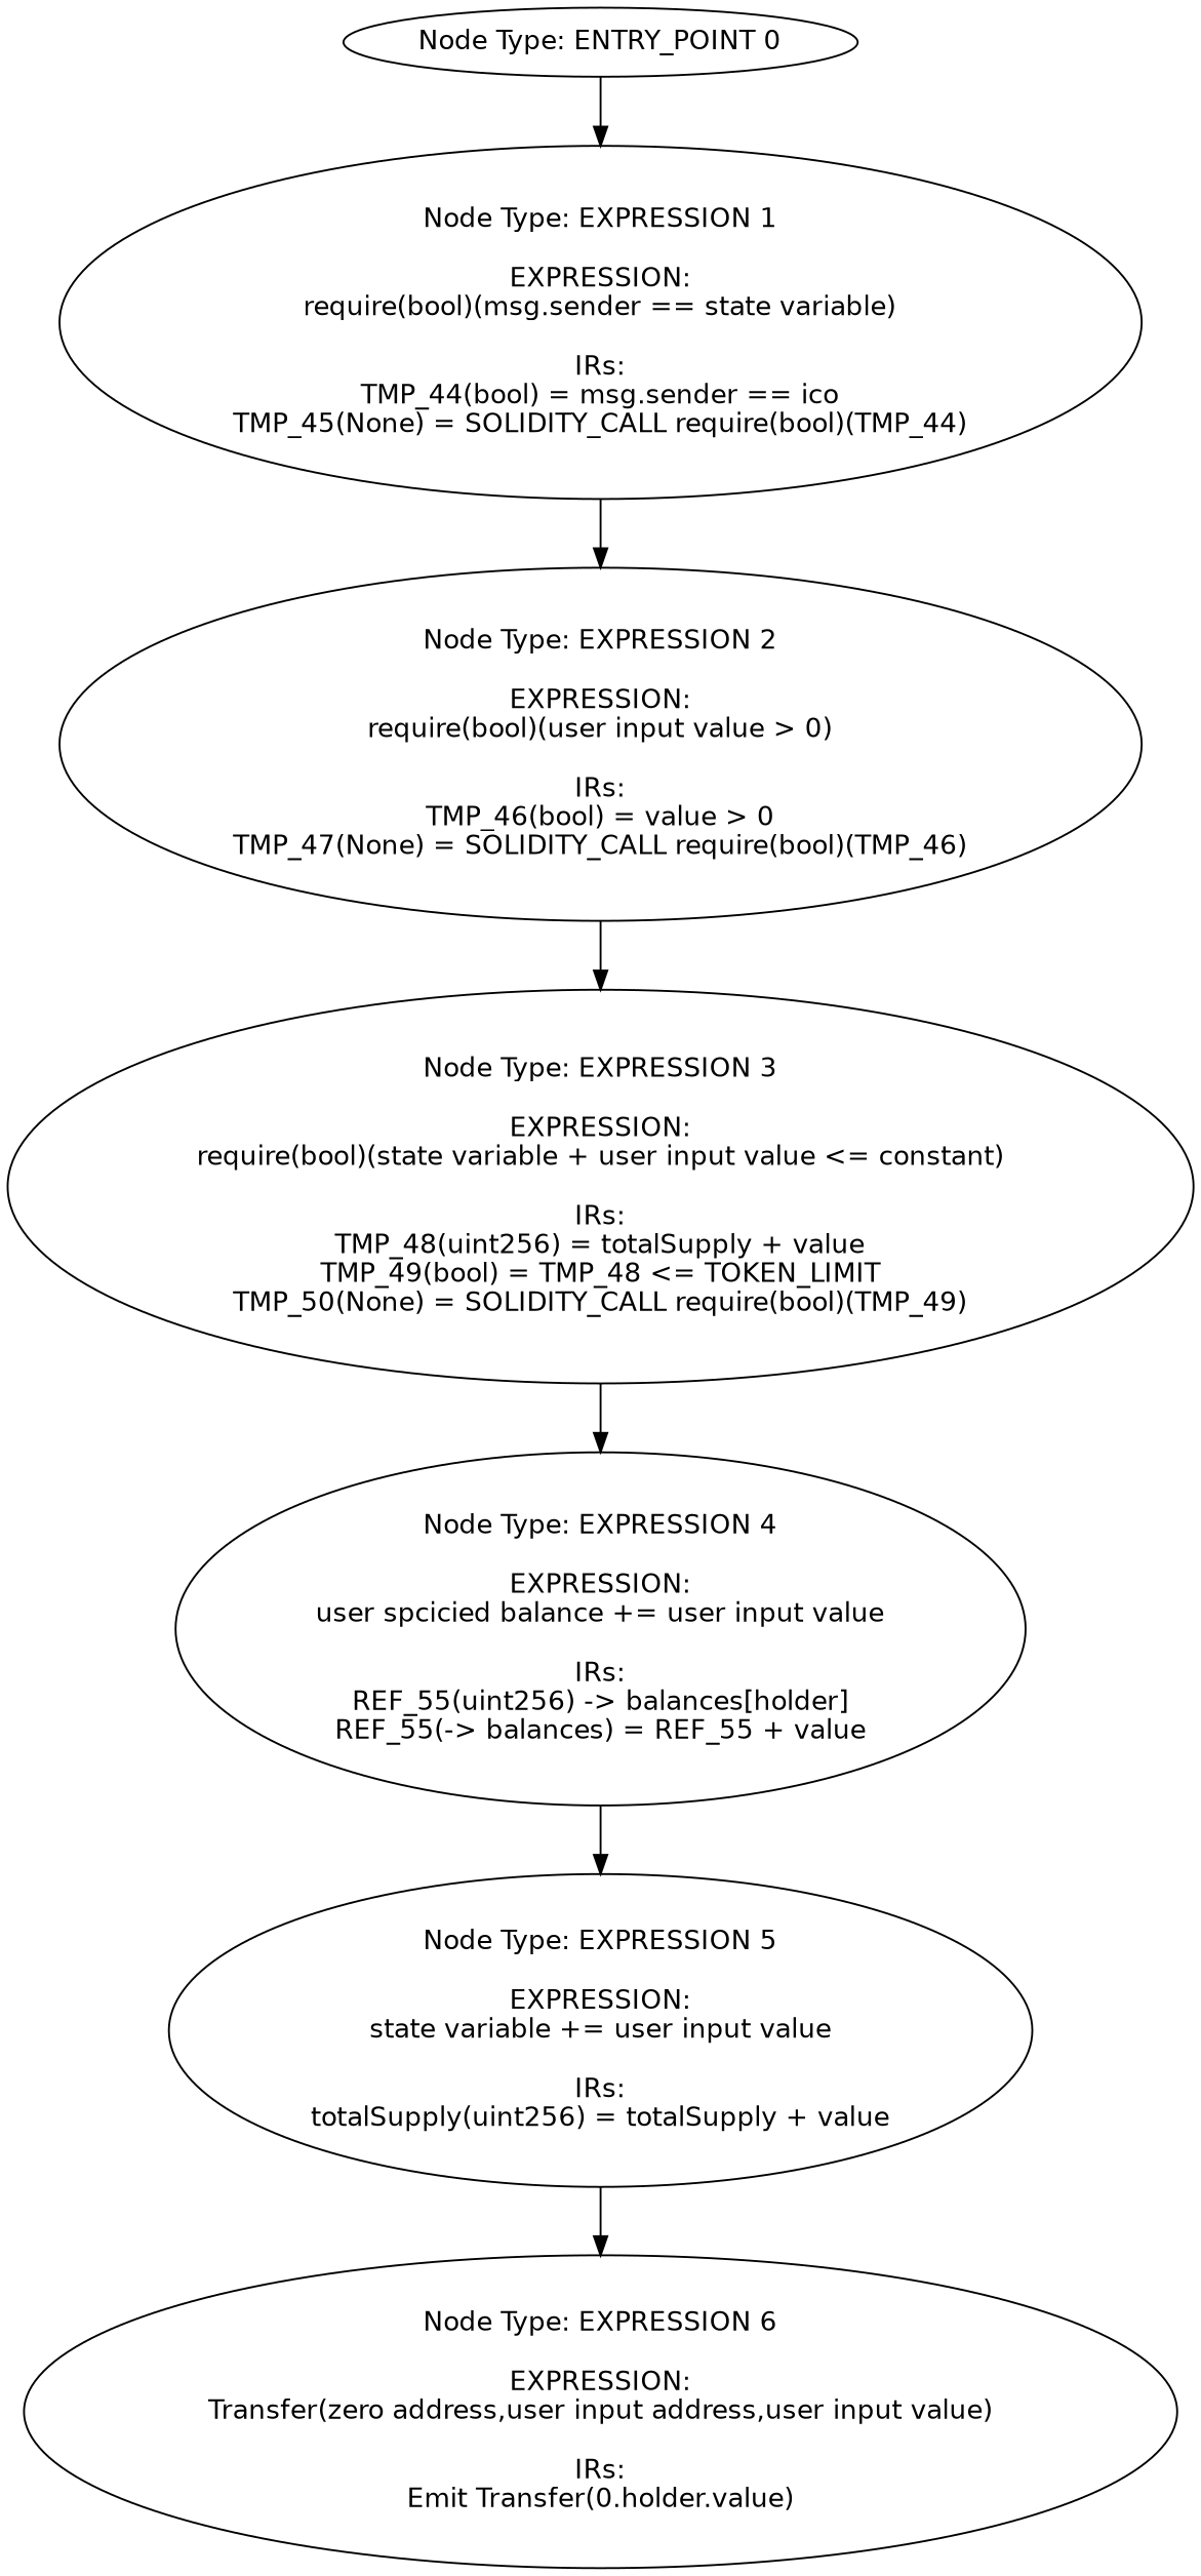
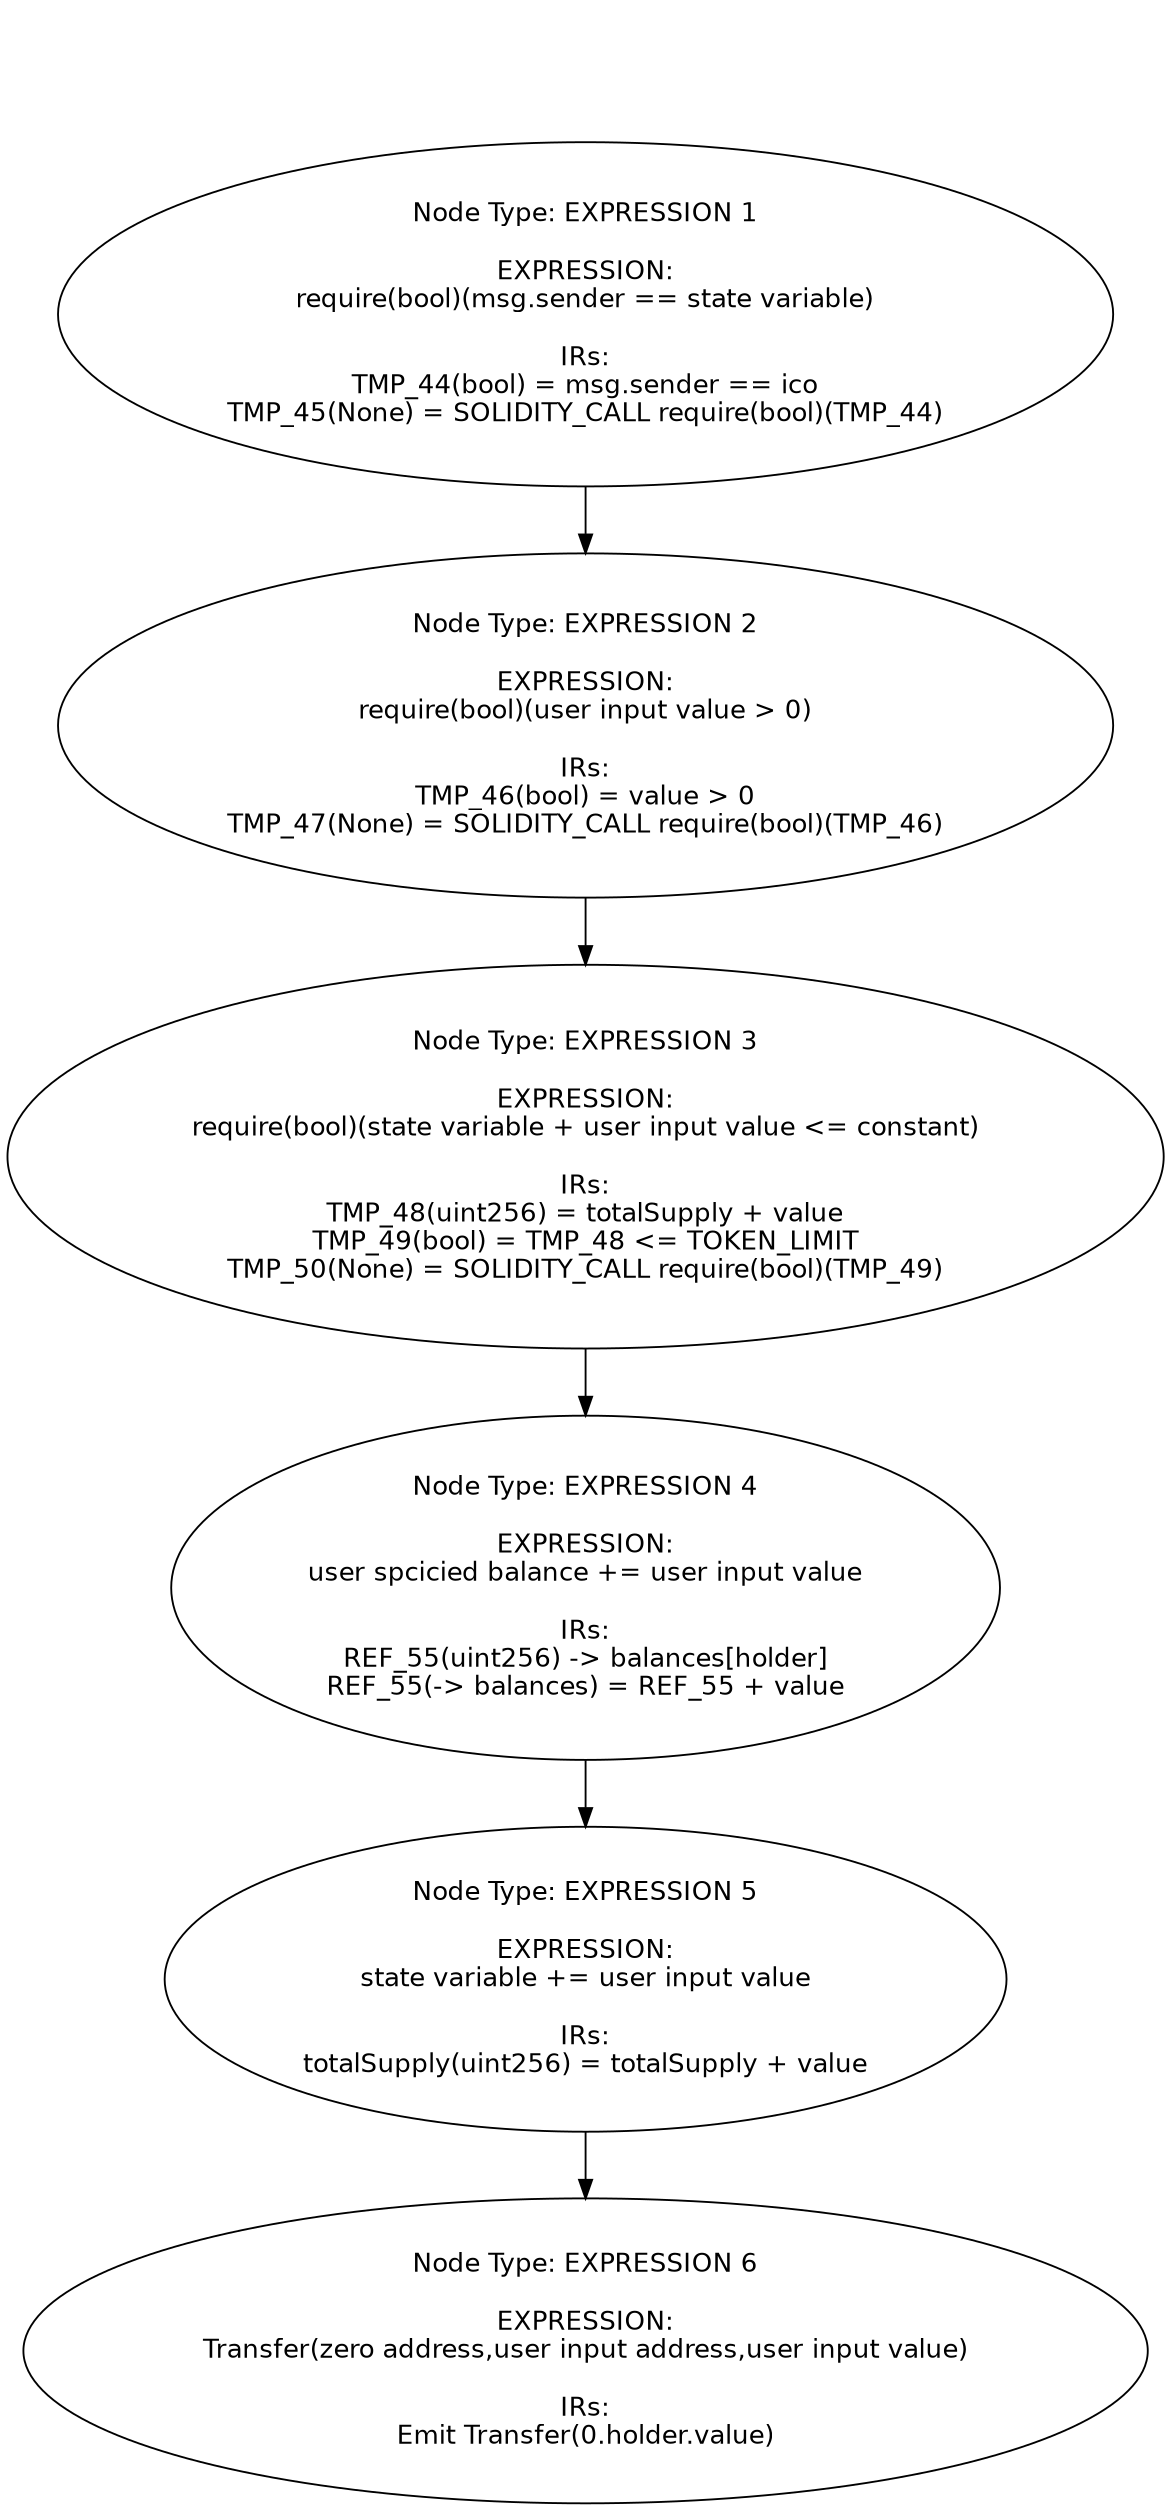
  digraph {
    fontname="DejaVu Sans"
    node [fontname="DejaVu Sans"]
    edge [fontname="DejaVu Sans"]
-   n1 [label="Node Type: ENTRY_POINT 0\n"]
    n2 [label="Node Type: EXPRESSION 1\n\nEXPRESSION:\nrequire(bool)(msg.sender == state variable)\n\nIRs:\nTMP_44(bool) = msg.sender == ico\nTMP_45(None) = SOLIDITY_CALL require(bool)(TMP_44)"]
    n3 [label="Node Type: EXPRESSION 2\n\nEXPRESSION:\nrequire(bool)(user input value > 0)\n\nIRs:\nTMP_46(bool) = value > 0\nTMP_47(None) = SOLIDITY_CALL require(bool)(TMP_46)"]
    n4 [label="Node Type: EXPRESSION 3\n\nEXPRESSION:\nrequire(bool)(state variable + user input value <= constant)\n\nIRs:\nTMP_48(uint256) = totalSupply + value\nTMP_49(bool) = TMP_48 <= TOKEN_LIMIT\nTMP_50(None) = SOLIDITY_CALL require(bool)(TMP_49)"]
    n5 [label="Node Type: EXPRESSION 4\n\nEXPRESSION:\nuser spcicied balance += user input value\n\nIRs:\nREF_55(uint256) -> balances[holder]\nREF_55(-> balances) = REF_55 + value"]
    n6 [label="Node Type: EXPRESSION 5\n\nEXPRESSION:\nstate variable += user input value\n\nIRs:\ntotalSupply(uint256) = totalSupply + value"]
    n7 [label="Node Type: EXPRESSION 6\n\nEXPRESSION:\nTransfer(zero address,user input address,user input value)\n\nIRs:\nEmit Transfer(0.holder.value)"]
-   n1 -> n2
    n2 -> n3
    n3 -> n4
    n4 -> n5
    n5 -> n6
    n6 -> n7
  }
